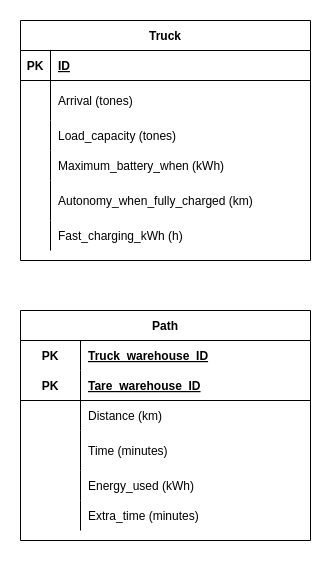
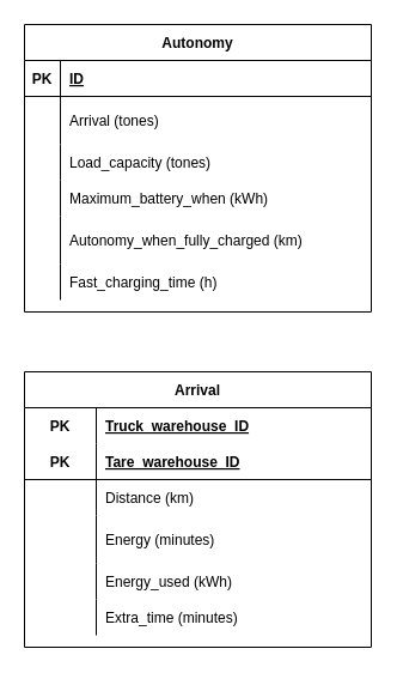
  <mxCell id="0" />
  <mxCell id="1" parent="0" />
- <mxCell id="2" value="Truck" style="shape=table;startSize=30;container=1;collapsible=1;childLayout=tableLayout;fixedRows=1;rowLines=0;fontStyle=1;align=center;resizeLast=1;" vertex="1" parent="1"><mxGeometry x="20" y="20" width="290" height="240" as="geometry"><mxRectangle x="80" y="70" width="70" height="30" as="alternateBounds" /></mxGeometry></mxCell>
+ <mxCell id="2" value="Autonomy" style="shape=table;startSize=30;container=1;collapsible=1;childLayout=tableLayout;fixedRows=1;rowLines=0;fontStyle=1;align=center;resizeLast=1;" vertex="1" parent="1"><mxGeometry x="20" y="20" width="290" height="240" as="geometry"><mxRectangle x="80" y="70" width="70" height="30" as="alternateBounds" /></mxGeometry></mxCell>
  <mxCell id="3" value="" style="shape=tableRow;horizontal=0;startSize=0;swimlaneHead=0;swimlaneBody=0;fillColor=none;collapsible=0;dropTarget=0;points=[[0,0.5],[1,0.5]];portConstraint=eastwest;top=0;left=0;right=0;bottom=1;" vertex="1" parent="2"><mxGeometry y="30" width="290" height="30" as="geometry" /></mxCell>
  <mxCell id="4" value="PK" style="shape=partialRectangle;connectable=0;fillColor=none;top=0;left=0;bottom=0;right=0;fontStyle=1;overflow=hidden;" vertex="1" parent="3"><mxGeometry width="30" height="30" as="geometry"><mxRectangle width="30" height="30" as="alternateBounds" /></mxGeometry></mxCell>
  <mxCell id="5" value="ID" style="shape=partialRectangle;connectable=0;fillColor=none;top=0;left=0;bottom=0;right=0;align=left;spacingLeft=6;fontStyle=5;overflow=hidden;" vertex="1" parent="3"><mxGeometry x="30" width="260" height="30" as="geometry"><mxRectangle width="260" height="30" as="alternateBounds" /></mxGeometry></mxCell>
  <mxCell id="6" value="" style="shape=tableRow;horizontal=0;startSize=0;swimlaneHead=0;swimlaneBody=0;fillColor=none;collapsible=0;dropTarget=0;points=[[0,0.5],[1,0.5]];portConstraint=eastwest;top=0;left=0;right=0;bottom=0;" vertex="1" parent="2"><mxGeometry y="60" width="290" height="40" as="geometry" /></mxCell>
  <mxCell id="7" value="" style="shape=partialRectangle;connectable=0;fillColor=none;top=0;left=0;bottom=0;right=0;editable=1;overflow=hidden;" vertex="1" parent="6"><mxGeometry width="30" height="40" as="geometry"><mxRectangle width="30" height="40" as="alternateBounds" /></mxGeometry></mxCell>
  <mxCell id="8" value="Arrival (tones)" style="shape=partialRectangle;connectable=0;fillColor=none;top=0;left=0;bottom=0;right=0;align=left;spacingLeft=6;overflow=hidden;" vertex="1" parent="6"><mxGeometry x="30" width="260" height="40" as="geometry"><mxRectangle width="260" height="40" as="alternateBounds" /></mxGeometry></mxCell>
  <mxCell id="9" value="" style="shape=tableRow;horizontal=0;startSize=0;swimlaneHead=0;swimlaneBody=0;fillColor=none;collapsible=0;dropTarget=0;points=[[0,0.5],[1,0.5]];portConstraint=eastwest;top=0;left=0;right=0;bottom=0;" vertex="1" parent="2"><mxGeometry y="100" width="290" height="30" as="geometry" /></mxCell>
  <mxCell id="10" value="" style="shape=partialRectangle;connectable=0;fillColor=none;top=0;left=0;bottom=0;right=0;editable=1;overflow=hidden;" vertex="1" parent="9"><mxGeometry width="30" height="30" as="geometry"><mxRectangle width="30" height="30" as="alternateBounds" /></mxGeometry></mxCell>
  <mxCell id="11" value="Load_capacity (tones)" style="shape=partialRectangle;connectable=0;fillColor=none;top=0;left=0;bottom=0;right=0;align=left;spacingLeft=6;overflow=hidden;" vertex="1" parent="9"><mxGeometry x="30" width="260" height="30" as="geometry"><mxRectangle width="260" height="30" as="alternateBounds" /></mxGeometry></mxCell>
  <mxCell id="12" value="" style="shape=tableRow;horizontal=0;startSize=0;swimlaneHead=0;swimlaneBody=0;fillColor=none;collapsible=0;dropTarget=0;points=[[0,0.5],[1,0.5]];portConstraint=eastwest;top=0;left=0;right=0;bottom=0;" vertex="1" parent="2"><mxGeometry y="130" width="290" height="30" as="geometry" /></mxCell>
  <mxCell id="13" value="" style="shape=partialRectangle;connectable=0;fillColor=none;top=0;left=0;bottom=0;right=0;editable=1;overflow=hidden;" vertex="1" parent="12"><mxGeometry width="30" height="30" as="geometry"><mxRectangle width="30" height="30" as="alternateBounds" /></mxGeometry></mxCell>
  <mxCell id="14" value="Maximum_battery_when (kWh)" style="shape=partialRectangle;connectable=0;fillColor=none;top=0;left=0;bottom=0;right=0;align=left;spacingLeft=6;overflow=hidden;" vertex="1" parent="12"><mxGeometry x="30" width="260" height="30" as="geometry"><mxRectangle width="260" height="30" as="alternateBounds" /></mxGeometry></mxCell>
  <mxCell id="15" style="shape=tableRow;horizontal=0;startSize=0;swimlaneHead=0;swimlaneBody=0;fillColor=none;collapsible=0;dropTarget=0;points=[[0,0.5],[1,0.5]];portConstraint=eastwest;top=0;left=0;right=0;bottom=0;" vertex="1" parent="2"><mxGeometry y="160" width="290" height="40" as="geometry" /></mxCell>
  <mxCell id="16" style="shape=partialRectangle;connectable=0;fillColor=none;top=0;left=0;bottom=0;right=0;editable=1;overflow=hidden;" vertex="1" parent="15"><mxGeometry width="30" height="40" as="geometry"><mxRectangle width="30" height="40" as="alternateBounds" /></mxGeometry></mxCell>
  <mxCell id="17" value="Autonomy_when_fully_charged (km)" style="shape=partialRectangle;connectable=0;fillColor=none;top=0;left=0;bottom=0;right=0;align=left;spacingLeft=6;overflow=hidden;" vertex="1" parent="15"><mxGeometry x="30" width="260" height="40" as="geometry"><mxRectangle width="260" height="40" as="alternateBounds" /></mxGeometry></mxCell>
  <mxCell id="18" style="shape=tableRow;horizontal=0;startSize=0;swimlaneHead=0;swimlaneBody=0;fillColor=none;collapsible=0;dropTarget=0;points=[[0,0.5],[1,0.5]];portConstraint=eastwest;top=0;left=0;right=0;bottom=0;" vertex="1" parent="2"><mxGeometry y="200" width="290" height="30" as="geometry" /></mxCell>
  <mxCell id="19" style="shape=partialRectangle;connectable=0;fillColor=none;top=0;left=0;bottom=0;right=0;editable=1;overflow=hidden;" vertex="1" parent="18"><mxGeometry width="30" height="30" as="geometry"><mxRectangle width="30" height="30" as="alternateBounds" /></mxGeometry></mxCell>
- <mxCell id="20" value="Fast_charging_kWh (h)" style="shape=partialRectangle;connectable=0;fillColor=none;top=0;left=0;bottom=0;right=0;align=left;spacingLeft=6;overflow=hidden;" vertex="1" parent="18"><mxGeometry x="30" width="260" height="30" as="geometry"><mxRectangle width="260" height="30" as="alternateBounds" /></mxGeometry></mxCell>
- <mxCell id="21" value="Path" style="shape=table;startSize=30;container=1;collapsible=1;childLayout=tableLayout;fixedRows=1;rowLines=0;fontStyle=1;align=center;resizeLast=1;" vertex="1" parent="1"><mxGeometry x="20" y="310" width="290" height="230" as="geometry" /></mxCell>
+ <mxCell id="20" value="Fast_charging_time (h)" style="shape=partialRectangle;connectable=0;fillColor=none;top=0;left=0;bottom=0;right=0;align=left;spacingLeft=6;overflow=hidden;" vertex="1" parent="18"><mxGeometry x="30" width="260" height="30" as="geometry"><mxRectangle width="260" height="30" as="alternateBounds" /></mxGeometry></mxCell>
+ <mxCell id="21" value="Arrival" style="shape=table;startSize=30;container=1;collapsible=1;childLayout=tableLayout;fixedRows=1;rowLines=0;fontStyle=1;align=center;resizeLast=1;" vertex="1" parent="1"><mxGeometry x="20" y="310" width="290" height="230" as="geometry" /></mxCell>
  <mxCell id="22" value="" style="shape=tableRow;horizontal=0;startSize=0;swimlaneHead=0;swimlaneBody=0;fillColor=none;collapsible=0;dropTarget=0;points=[[0,0.5],[1,0.5]];portConstraint=eastwest;top=0;left=0;right=0;bottom=0;" vertex="1" parent="21"><mxGeometry y="30" width="290" height="30" as="geometry" /></mxCell>
  <mxCell id="23" value="PK" style="shape=partialRectangle;connectable=0;fillColor=none;top=0;left=0;bottom=0;right=0;fontStyle=1;overflow=hidden;" vertex="1" parent="22"><mxGeometry width="60" height="30" as="geometry"><mxRectangle width="60" height="30" as="alternateBounds" /></mxGeometry></mxCell>
  <mxCell id="24" value="Truck_warehouse_ID" style="shape=partialRectangle;connectable=0;fillColor=none;top=0;left=0;bottom=0;right=0;align=left;spacingLeft=6;fontStyle=5;overflow=hidden;" vertex="1" parent="22"><mxGeometry x="60" width="230" height="30" as="geometry"><mxRectangle width="230" height="30" as="alternateBounds" /></mxGeometry></mxCell>
  <mxCell id="25" value="" style="shape=tableRow;horizontal=0;startSize=0;swimlaneHead=0;swimlaneBody=0;fillColor=none;collapsible=0;dropTarget=0;points=[[0,0.5],[1,0.5]];portConstraint=eastwest;top=0;left=0;right=0;bottom=1;" vertex="1" parent="21"><mxGeometry y="60" width="290" height="30" as="geometry" /></mxCell>
  <mxCell id="26" value="PK" style="shape=partialRectangle;connectable=0;fillColor=none;top=0;left=0;bottom=0;right=0;fontStyle=1;overflow=hidden;" vertex="1" parent="25"><mxGeometry width="60" height="30" as="geometry"><mxRectangle width="60" height="30" as="alternateBounds" /></mxGeometry></mxCell>
  <mxCell id="27" value="Tare_warehouse_ID" style="shape=partialRectangle;connectable=0;fillColor=none;top=0;left=0;bottom=0;right=0;align=left;spacingLeft=6;fontStyle=5;overflow=hidden;" vertex="1" parent="25"><mxGeometry x="60" width="230" height="30" as="geometry"><mxRectangle width="230" height="30" as="alternateBounds" /></mxGeometry></mxCell>
  <mxCell id="28" value="" style="shape=tableRow;horizontal=0;startSize=0;swimlaneHead=0;swimlaneBody=0;fillColor=none;collapsible=0;dropTarget=0;points=[[0,0.5],[1,0.5]];portConstraint=eastwest;top=0;left=0;right=0;bottom=0;" vertex="1" parent="21"><mxGeometry y="90" width="290" height="30" as="geometry" /></mxCell>
  <mxCell id="29" value="" style="shape=partialRectangle;connectable=0;fillColor=none;top=0;left=0;bottom=0;right=0;editable=1;overflow=hidden;" vertex="1" parent="28"><mxGeometry width="60" height="30" as="geometry"><mxRectangle width="60" height="30" as="alternateBounds" /></mxGeometry></mxCell>
  <mxCell id="30" value="Distance (km)" style="shape=partialRectangle;connectable=0;fillColor=none;top=0;left=0;bottom=0;right=0;align=left;spacingLeft=6;overflow=hidden;" vertex="1" parent="28"><mxGeometry x="60" width="230" height="30" as="geometry"><mxRectangle width="230" height="30" as="alternateBounds" /></mxGeometry></mxCell>
  <mxCell id="31" value="" style="shape=tableRow;horizontal=0;startSize=0;swimlaneHead=0;swimlaneBody=0;fillColor=none;collapsible=0;dropTarget=0;points=[[0,0.5],[1,0.5]];portConstraint=eastwest;top=0;left=0;right=0;bottom=0;" vertex="1" parent="21"><mxGeometry y="120" width="290" height="40" as="geometry" /></mxCell>
  <mxCell id="32" value="" style="shape=partialRectangle;connectable=0;fillColor=none;top=0;left=0;bottom=0;right=0;editable=1;overflow=hidden;" vertex="1" parent="31"><mxGeometry width="60" height="40" as="geometry"><mxRectangle width="60" height="40" as="alternateBounds" /></mxGeometry></mxCell>
- <mxCell id="33" value="Time (minutes)" style="shape=partialRectangle;connectable=0;fillColor=none;top=0;left=0;bottom=0;right=0;align=left;spacingLeft=6;overflow=hidden;" vertex="1" parent="31"><mxGeometry x="60" width="230" height="40" as="geometry"><mxRectangle width="230" height="40" as="alternateBounds" /></mxGeometry></mxCell>
+ <mxCell id="33" value="Energy (minutes)" style="shape=partialRectangle;connectable=0;fillColor=none;top=0;left=0;bottom=0;right=0;align=left;spacingLeft=6;overflow=hidden;" vertex="1" parent="31"><mxGeometry x="60" width="230" height="40" as="geometry"><mxRectangle width="230" height="40" as="alternateBounds" /></mxGeometry></mxCell>
  <mxCell id="34" style="shape=tableRow;horizontal=0;startSize=0;swimlaneHead=0;swimlaneBody=0;fillColor=none;collapsible=0;dropTarget=0;points=[[0,0.5],[1,0.5]];portConstraint=eastwest;top=0;left=0;right=0;bottom=0;" vertex="1" parent="21"><mxGeometry y="160" width="290" height="30" as="geometry" /></mxCell>
  <mxCell id="35" style="shape=partialRectangle;connectable=0;fillColor=none;top=0;left=0;bottom=0;right=0;editable=1;overflow=hidden;" vertex="1" parent="34"><mxGeometry width="60" height="30" as="geometry"><mxRectangle width="60" height="30" as="alternateBounds" /></mxGeometry></mxCell>
  <mxCell id="36" value="Energy_used (kWh)" style="shape=partialRectangle;connectable=0;fillColor=none;top=0;left=0;bottom=0;right=0;align=left;spacingLeft=6;overflow=hidden;" vertex="1" parent="34"><mxGeometry x="60" width="230" height="30" as="geometry"><mxRectangle width="230" height="30" as="alternateBounds" /></mxGeometry></mxCell>
  <mxCell id="37" style="shape=tableRow;horizontal=0;startSize=0;swimlaneHead=0;swimlaneBody=0;fillColor=none;collapsible=0;dropTarget=0;points=[[0,0.5],[1,0.5]];portConstraint=eastwest;top=0;left=0;right=0;bottom=0;" vertex="1" parent="21"><mxGeometry y="190" width="290" height="30" as="geometry" /></mxCell>
  <mxCell id="38" style="shape=partialRectangle;connectable=0;fillColor=none;top=0;left=0;bottom=0;right=0;editable=1;overflow=hidden;" vertex="1" parent="37"><mxGeometry width="60" height="30" as="geometry"><mxRectangle width="60" height="30" as="alternateBounds" /></mxGeometry></mxCell>
  <mxCell id="39" value="Extra_time (minutes)" style="shape=partialRectangle;connectable=0;fillColor=none;top=0;left=0;bottom=0;right=0;align=left;spacingLeft=6;overflow=hidden;" vertex="1" parent="37"><mxGeometry x="60" width="230" height="30" as="geometry"><mxRectangle width="230" height="30" as="alternateBounds" /></mxGeometry></mxCell>
